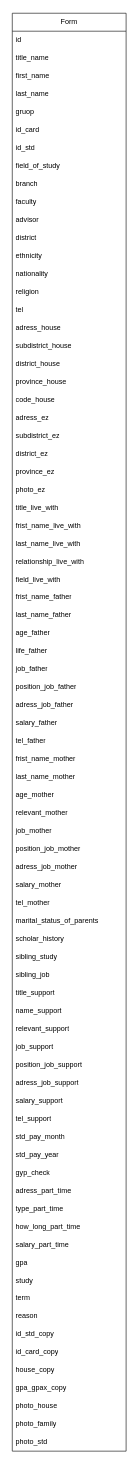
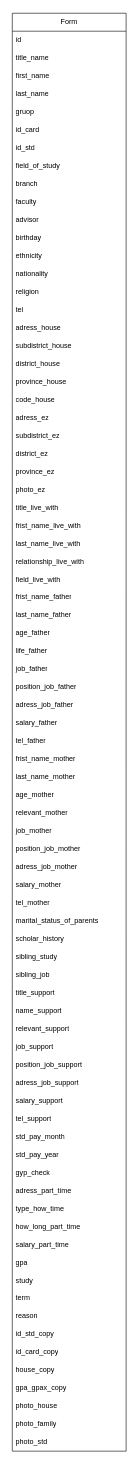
  <mxCell id="0" />
  <mxCell id="1" parent="0" />
  <mxCell id="2" value="Form" style="swimlane;fontStyle=0;childLayout=stackLayout;horizontal=1;startSize=30;horizontalStack=0;resizeParent=1;resizeParentMax=0;resizeLast=0;collapsible=1;marginBottom=0;whiteSpace=wrap;html=1;" vertex="1" parent="1"><mxGeometry x="20" y="20" width="190" height="2400" as="geometry" /></mxCell>
  <mxCell id="3" value="id" style="text;strokeColor=none;fillColor=none;align=left;verticalAlign=middle;spacingLeft=4;spacingRight=4;overflow=hidden;points=[[0,0.5],[1,0.5]];portConstraint=eastwest;rotatable=0;whiteSpace=wrap;html=1;" vertex="1" parent="2"><mxGeometry y="30" width="190" height="30" as="geometry" /></mxCell>
  <mxCell id="4" value="title_name" style="text;strokeColor=none;fillColor=none;align=left;verticalAlign=middle;spacingLeft=4;spacingRight=4;overflow=hidden;points=[[0,0.5],[1,0.5]];portConstraint=eastwest;rotatable=0;whiteSpace=wrap;html=1;" vertex="1" parent="2"><mxGeometry y="60" width="190" height="30" as="geometry" /></mxCell>
  <mxCell id="5" value="first_name" style="text;strokeColor=none;fillColor=none;align=left;verticalAlign=middle;spacingLeft=4;spacingRight=4;overflow=hidden;points=[[0,0.5],[1,0.5]];portConstraint=eastwest;rotatable=0;whiteSpace=wrap;html=1;" vertex="1" parent="2"><mxGeometry y="90" width="190" height="30" as="geometry" /></mxCell>
  <mxCell id="6" value="last_name&lt;br&gt;" style="text;strokeColor=none;fillColor=none;align=left;verticalAlign=middle;spacingLeft=4;spacingRight=4;overflow=hidden;points=[[0,0.5],[1,0.5]];portConstraint=eastwest;rotatable=0;whiteSpace=wrap;html=1;" vertex="1" parent="2"><mxGeometry y="120" width="190" height="30" as="geometry" /></mxCell>
  <mxCell id="7" value="gruop" style="text;strokeColor=none;fillColor=none;align=left;verticalAlign=middle;spacingLeft=4;spacingRight=4;overflow=hidden;points=[[0,0.5],[1,0.5]];portConstraint=eastwest;rotatable=0;whiteSpace=wrap;html=1;" vertex="1" parent="2"><mxGeometry y="150" width="190" height="30" as="geometry" /></mxCell>
  <mxCell id="8" value="id_card" style="text;strokeColor=none;fillColor=none;align=left;verticalAlign=middle;spacingLeft=4;spacingRight=4;overflow=hidden;points=[[0,0.5],[1,0.5]];portConstraint=eastwest;rotatable=0;whiteSpace=wrap;html=1;" vertex="1" parent="2"><mxGeometry y="180" width="190" height="30" as="geometry" /></mxCell>
  <mxCell id="9" value="id_std" style="text;strokeColor=none;fillColor=none;align=left;verticalAlign=middle;spacingLeft=4;spacingRight=4;overflow=hidden;points=[[0,0.5],[1,0.5]];portConstraint=eastwest;rotatable=0;whiteSpace=wrap;html=1;" vertex="1" parent="2"><mxGeometry y="210" width="190" height="30" as="geometry" /></mxCell>
  <mxCell id="10" value="field_of_study" style="text;strokeColor=none;fillColor=none;align=left;verticalAlign=middle;spacingLeft=4;spacingRight=4;overflow=hidden;points=[[0,0.5],[1,0.5]];portConstraint=eastwest;rotatable=0;whiteSpace=wrap;html=1;" vertex="1" parent="2"><mxGeometry y="240" width="190" height="30" as="geometry" /></mxCell>
  <mxCell id="11" value="branch" style="text;strokeColor=none;fillColor=none;align=left;verticalAlign=middle;spacingLeft=4;spacingRight=4;overflow=hidden;points=[[0,0.5],[1,0.5]];portConstraint=eastwest;rotatable=0;whiteSpace=wrap;html=1;" vertex="1" parent="2"><mxGeometry y="270" width="190" height="30" as="geometry" /></mxCell>
  <mxCell id="12" value="faculty" style="text;strokeColor=none;fillColor=none;align=left;verticalAlign=middle;spacingLeft=4;spacingRight=4;overflow=hidden;points=[[0,0.5],[1,0.5]];portConstraint=eastwest;rotatable=0;whiteSpace=wrap;html=1;" vertex="1" parent="2"><mxGeometry y="300" width="190" height="30" as="geometry" /></mxCell>
  <mxCell id="13" value="advisor" style="text;strokeColor=none;fillColor=none;align=left;verticalAlign=middle;spacingLeft=4;spacingRight=4;overflow=hidden;points=[[0,0.5],[1,0.5]];portConstraint=eastwest;rotatable=0;whiteSpace=wrap;html=1;" vertex="1" parent="2"><mxGeometry y="330" width="190" height="30" as="geometry" /></mxCell>
- <mxCell id="14" value="district" style="text;strokeColor=none;fillColor=none;align=left;verticalAlign=middle;spacingLeft=4;spacingRight=4;overflow=hidden;points=[[0,0.5],[1,0.5]];portConstraint=eastwest;rotatable=0;whiteSpace=wrap;html=1;" vertex="1" parent="2"><mxGeometry y="360" width="190" height="30" as="geometry" /></mxCell>
+ <mxCell id="14" value="birthday" style="text;strokeColor=none;fillColor=none;align=left;verticalAlign=middle;spacingLeft=4;spacingRight=4;overflow=hidden;points=[[0,0.5],[1,0.5]];portConstraint=eastwest;rotatable=0;whiteSpace=wrap;html=1;" vertex="1" parent="2"><mxGeometry y="360" width="190" height="30" as="geometry" /></mxCell>
  <mxCell id="15" value="ethnicity" style="text;strokeColor=none;fillColor=none;align=left;verticalAlign=middle;spacingLeft=4;spacingRight=4;overflow=hidden;points=[[0,0.5],[1,0.5]];portConstraint=eastwest;rotatable=0;whiteSpace=wrap;html=1;" vertex="1" parent="2"><mxGeometry y="390" width="190" height="30" as="geometry" /></mxCell>
  <mxCell id="16" value="nationality" style="text;strokeColor=none;fillColor=none;align=left;verticalAlign=middle;spacingLeft=4;spacingRight=4;overflow=hidden;points=[[0,0.5],[1,0.5]];portConstraint=eastwest;rotatable=0;whiteSpace=wrap;html=1;" vertex="1" parent="2"><mxGeometry y="420" width="190" height="30" as="geometry" /></mxCell>
  <mxCell id="17" value="religion" style="text;strokeColor=none;fillColor=none;align=left;verticalAlign=middle;spacingLeft=4;spacingRight=4;overflow=hidden;points=[[0,0.5],[1,0.5]];portConstraint=eastwest;rotatable=0;whiteSpace=wrap;html=1;" vertex="1" parent="2"><mxGeometry y="450" width="190" height="30" as="geometry" /></mxCell>
  <mxCell id="18" value="tel" style="text;strokeColor=none;fillColor=none;align=left;verticalAlign=middle;spacingLeft=4;spacingRight=4;overflow=hidden;points=[[0,0.5],[1,0.5]];portConstraint=eastwest;rotatable=0;whiteSpace=wrap;html=1;" vertex="1" parent="2"><mxGeometry y="480" width="190" height="30" as="geometry" /></mxCell>
  <mxCell id="19" value="adress_house" style="text;strokeColor=none;fillColor=none;align=left;verticalAlign=middle;spacingLeft=4;spacingRight=4;overflow=hidden;points=[[0,0.5],[1,0.5]];portConstraint=eastwest;rotatable=0;whiteSpace=wrap;html=1;" vertex="1" parent="2"><mxGeometry y="510" width="190" height="30" as="geometry" /></mxCell>
  <mxCell id="20" value="subdistrict_house" style="text;strokeColor=none;fillColor=none;align=left;verticalAlign=middle;spacingLeft=4;spacingRight=4;overflow=hidden;points=[[0,0.5],[1,0.5]];portConstraint=eastwest;rotatable=0;whiteSpace=wrap;html=1;" vertex="1" parent="2"><mxGeometry y="540" width="190" height="30" as="geometry" /></mxCell>
  <mxCell id="21" value="district_house" style="text;strokeColor=none;fillColor=none;align=left;verticalAlign=middle;spacingLeft=4;spacingRight=4;overflow=hidden;points=[[0,0.5],[1,0.5]];portConstraint=eastwest;rotatable=0;whiteSpace=wrap;html=1;" vertex="1" parent="2"><mxGeometry y="570" width="190" height="30" as="geometry" /></mxCell>
  <mxCell id="22" value="province_house" style="text;strokeColor=none;fillColor=none;align=left;verticalAlign=middle;spacingLeft=4;spacingRight=4;overflow=hidden;points=[[0,0.5],[1,0.5]];portConstraint=eastwest;rotatable=0;whiteSpace=wrap;html=1;" vertex="1" parent="2"><mxGeometry y="600" width="190" height="30" as="geometry" /></mxCell>
  <mxCell id="23" value="code_house" style="text;strokeColor=none;fillColor=none;align=left;verticalAlign=middle;spacingLeft=4;spacingRight=4;overflow=hidden;points=[[0,0.5],[1,0.5]];portConstraint=eastwest;rotatable=0;whiteSpace=wrap;html=1;" vertex="1" parent="2"><mxGeometry y="630" width="190" height="30" as="geometry" /></mxCell>
  <mxCell id="24" value="adress_ez" style="text;strokeColor=none;fillColor=none;align=left;verticalAlign=middle;spacingLeft=4;spacingRight=4;overflow=hidden;points=[[0,0.5],[1,0.5]];portConstraint=eastwest;rotatable=0;whiteSpace=wrap;html=1;" vertex="1" parent="2"><mxGeometry y="660" width="190" height="30" as="geometry" /></mxCell>
  <mxCell id="25" value="subdistrict_ez" style="text;strokeColor=none;fillColor=none;align=left;verticalAlign=middle;spacingLeft=4;spacingRight=4;overflow=hidden;points=[[0,0.5],[1,0.5]];portConstraint=eastwest;rotatable=0;whiteSpace=wrap;html=1;" vertex="1" parent="2"><mxGeometry y="690" width="190" height="30" as="geometry" /></mxCell>
  <mxCell id="26" value="district_ez" style="text;strokeColor=none;fillColor=none;align=left;verticalAlign=middle;spacingLeft=4;spacingRight=4;overflow=hidden;points=[[0,0.5],[1,0.5]];portConstraint=eastwest;rotatable=0;whiteSpace=wrap;html=1;" vertex="1" parent="2"><mxGeometry y="720" width="190" height="30" as="geometry" /></mxCell>
  <mxCell id="27" value="province_ez" style="text;strokeColor=none;fillColor=none;align=left;verticalAlign=middle;spacingLeft=4;spacingRight=4;overflow=hidden;points=[[0,0.5],[1,0.5]];portConstraint=eastwest;rotatable=0;whiteSpace=wrap;html=1;" vertex="1" parent="2"><mxGeometry y="750" width="190" height="30" as="geometry" /></mxCell>
  <mxCell id="28" value="photo_ez" style="text;strokeColor=none;fillColor=none;align=left;verticalAlign=middle;spacingLeft=4;spacingRight=4;overflow=hidden;points=[[0,0.5],[1,0.5]];portConstraint=eastwest;rotatable=0;whiteSpace=wrap;html=1;" vertex="1" parent="2"><mxGeometry y="780" width="190" height="30" as="geometry" /></mxCell>
  <mxCell id="29" value="title_live_with" style="text;strokeColor=none;fillColor=none;align=left;verticalAlign=middle;spacingLeft=4;spacingRight=4;overflow=hidden;points=[[0,0.5],[1,0.5]];portConstraint=eastwest;rotatable=0;whiteSpace=wrap;html=1;" vertex="1" parent="2"><mxGeometry y="810" width="190" height="30" as="geometry" /></mxCell>
  <mxCell id="30" value="frist_name_live_with" style="text;strokeColor=none;fillColor=none;align=left;verticalAlign=middle;spacingLeft=4;spacingRight=4;overflow=hidden;points=[[0,0.5],[1,0.5]];portConstraint=eastwest;rotatable=0;whiteSpace=wrap;html=1;" vertex="1" parent="2"><mxGeometry y="840" width="190" height="30" as="geometry" /></mxCell>
  <mxCell id="31" value="last_name_live_with" style="text;strokeColor=none;fillColor=none;align=left;verticalAlign=middle;spacingLeft=4;spacingRight=4;overflow=hidden;points=[[0,0.5],[1,0.5]];portConstraint=eastwest;rotatable=0;whiteSpace=wrap;html=1;" vertex="1" parent="2"><mxGeometry y="870" width="190" height="30" as="geometry" /></mxCell>
  <mxCell id="32" value="relationship_live_with" style="text;strokeColor=none;fillColor=none;align=left;verticalAlign=middle;spacingLeft=4;spacingRight=4;overflow=hidden;points=[[0,0.5],[1,0.5]];portConstraint=eastwest;rotatable=0;whiteSpace=wrap;html=1;" vertex="1" parent="2"><mxGeometry y="900" width="190" height="30" as="geometry" /></mxCell>
  <mxCell id="33" value="field_live_with" style="text;strokeColor=none;fillColor=none;align=left;verticalAlign=middle;spacingLeft=4;spacingRight=4;overflow=hidden;points=[[0,0.5],[1,0.5]];portConstraint=eastwest;rotatable=0;whiteSpace=wrap;html=1;" vertex="1" parent="2"><mxGeometry y="930" width="190" height="30" as="geometry" /></mxCell>
  <mxCell id="34" value="frist_name_father" style="text;strokeColor=none;fillColor=none;align=left;verticalAlign=middle;spacingLeft=4;spacingRight=4;overflow=hidden;points=[[0,0.5],[1,0.5]];portConstraint=eastwest;rotatable=0;whiteSpace=wrap;html=1;" vertex="1" parent="2"><mxGeometry y="960" width="190" height="30" as="geometry" /></mxCell>
  <mxCell id="35" value="last_name_father" style="text;strokeColor=none;fillColor=none;align=left;verticalAlign=middle;spacingLeft=4;spacingRight=4;overflow=hidden;points=[[0,0.5],[1,0.5]];portConstraint=eastwest;rotatable=0;whiteSpace=wrap;html=1;" vertex="1" parent="2"><mxGeometry y="990" width="190" height="30" as="geometry" /></mxCell>
  <mxCell id="36" value="age_father" style="text;strokeColor=none;fillColor=none;align=left;verticalAlign=middle;spacingLeft=4;spacingRight=4;overflow=hidden;points=[[0,0.5],[1,0.5]];portConstraint=eastwest;rotatable=0;whiteSpace=wrap;html=1;" vertex="1" parent="2"><mxGeometry y="1020" width="190" height="30" as="geometry" /></mxCell>
  <mxCell id="37" value="life_father" style="text;strokeColor=none;fillColor=none;align=left;verticalAlign=middle;spacingLeft=4;spacingRight=4;overflow=hidden;points=[[0,0.5],[1,0.5]];portConstraint=eastwest;rotatable=0;whiteSpace=wrap;html=1;" vertex="1" parent="2"><mxGeometry y="1050" width="190" height="30" as="geometry" /></mxCell>
  <mxCell id="38" value="job_father" style="text;strokeColor=none;fillColor=none;align=left;verticalAlign=middle;spacingLeft=4;spacingRight=4;overflow=hidden;points=[[0,0.5],[1,0.5]];portConstraint=eastwest;rotatable=0;whiteSpace=wrap;html=1;" vertex="1" parent="2"><mxGeometry y="1080" width="190" height="30" as="geometry" /></mxCell>
  <mxCell id="39" value="position_job_father" style="text;strokeColor=none;fillColor=none;align=left;verticalAlign=middle;spacingLeft=4;spacingRight=4;overflow=hidden;points=[[0,0.5],[1,0.5]];portConstraint=eastwest;rotatable=0;whiteSpace=wrap;html=1;" vertex="1" parent="2"><mxGeometry y="1110" width="190" height="30" as="geometry" /></mxCell>
  <mxCell id="40" value="adress_job_father" style="text;strokeColor=none;fillColor=none;align=left;verticalAlign=middle;spacingLeft=4;spacingRight=4;overflow=hidden;points=[[0,0.5],[1,0.5]];portConstraint=eastwest;rotatable=0;whiteSpace=wrap;html=1;" vertex="1" parent="2"><mxGeometry y="1140" width="190" height="30" as="geometry" /></mxCell>
  <mxCell id="41" value="salary_father" style="text;strokeColor=none;fillColor=none;align=left;verticalAlign=middle;spacingLeft=4;spacingRight=4;overflow=hidden;points=[[0,0.5],[1,0.5]];portConstraint=eastwest;rotatable=0;whiteSpace=wrap;html=1;" vertex="1" parent="2"><mxGeometry y="1170" width="190" height="30" as="geometry" /></mxCell>
  <mxCell id="42" value="tel_father" style="text;strokeColor=none;fillColor=none;align=left;verticalAlign=middle;spacingLeft=4;spacingRight=4;overflow=hidden;points=[[0,0.5],[1,0.5]];portConstraint=eastwest;rotatable=0;whiteSpace=wrap;html=1;" vertex="1" parent="2"><mxGeometry y="1200" width="190" height="30" as="geometry" /></mxCell>
  <mxCell id="43" value="frist_name_mother" style="text;strokeColor=none;fillColor=none;align=left;verticalAlign=middle;spacingLeft=4;spacingRight=4;overflow=hidden;points=[[0,0.5],[1,0.5]];portConstraint=eastwest;rotatable=0;whiteSpace=wrap;html=1;" vertex="1" parent="2"><mxGeometry y="1230" width="190" height="30" as="geometry" /></mxCell>
  <mxCell id="44" value="last_name_mother" style="text;strokeColor=none;fillColor=none;align=left;verticalAlign=middle;spacingLeft=4;spacingRight=4;overflow=hidden;points=[[0,0.5],[1,0.5]];portConstraint=eastwest;rotatable=0;whiteSpace=wrap;html=1;" vertex="1" parent="2"><mxGeometry y="1260" width="190" height="30" as="geometry" /></mxCell>
  <mxCell id="45" value="age_mother" style="text;strokeColor=none;fillColor=none;align=left;verticalAlign=middle;spacingLeft=4;spacingRight=4;overflow=hidden;points=[[0,0.5],[1,0.5]];portConstraint=eastwest;rotatable=0;whiteSpace=wrap;html=1;" vertex="1" parent="2"><mxGeometry y="1290" width="190" height="30" as="geometry" /></mxCell>
  <mxCell id="46" value="relevant_mother" style="text;strokeColor=none;fillColor=none;align=left;verticalAlign=middle;spacingLeft=4;spacingRight=4;overflow=hidden;points=[[0,0.5],[1,0.5]];portConstraint=eastwest;rotatable=0;whiteSpace=wrap;html=1;" vertex="1" parent="2"><mxGeometry y="1320" width="190" height="30" as="geometry" /></mxCell>
  <mxCell id="47" value="job_mother" style="text;strokeColor=none;fillColor=none;align=left;verticalAlign=middle;spacingLeft=4;spacingRight=4;overflow=hidden;points=[[0,0.5],[1,0.5]];portConstraint=eastwest;rotatable=0;whiteSpace=wrap;html=1;" vertex="1" parent="2"><mxGeometry y="1350" width="190" height="30" as="geometry" /></mxCell>
  <mxCell id="48" value="position_job_mother" style="text;strokeColor=none;fillColor=none;align=left;verticalAlign=middle;spacingLeft=4;spacingRight=4;overflow=hidden;points=[[0,0.5],[1,0.5]];portConstraint=eastwest;rotatable=0;whiteSpace=wrap;html=1;" vertex="1" parent="2"><mxGeometry y="1380" width="190" height="30" as="geometry" /></mxCell>
  <mxCell id="49" value="adress_job_mother" style="text;strokeColor=none;fillColor=none;align=left;verticalAlign=middle;spacingLeft=4;spacingRight=4;overflow=hidden;points=[[0,0.5],[1,0.5]];portConstraint=eastwest;rotatable=0;whiteSpace=wrap;html=1;" vertex="1" parent="2"><mxGeometry y="1410" width="190" height="30" as="geometry" /></mxCell>
  <mxCell id="50" value="salary_mother" style="text;strokeColor=none;fillColor=none;align=left;verticalAlign=middle;spacingLeft=4;spacingRight=4;overflow=hidden;points=[[0,0.5],[1,0.5]];portConstraint=eastwest;rotatable=0;whiteSpace=wrap;html=1;" vertex="1" parent="2"><mxGeometry y="1440" width="190" height="30" as="geometry" /></mxCell>
  <mxCell id="51" value="tel_mother" style="text;strokeColor=none;fillColor=none;align=left;verticalAlign=middle;spacingLeft=4;spacingRight=4;overflow=hidden;points=[[0,0.5],[1,0.5]];portConstraint=eastwest;rotatable=0;whiteSpace=wrap;html=1;" vertex="1" parent="2"><mxGeometry y="1470" width="190" height="30" as="geometry" /></mxCell>
  <mxCell id="52" value="marital_status_of_parents" style="text;strokeColor=none;fillColor=none;align=left;verticalAlign=middle;spacingLeft=4;spacingRight=4;overflow=hidden;points=[[0,0.5],[1,0.5]];portConstraint=eastwest;rotatable=0;whiteSpace=wrap;html=1;" vertex="1" parent="2"><mxGeometry y="1500" width="190" height="30" as="geometry" /></mxCell>
  <mxCell id="53" value="scholar_history" style="text;strokeColor=none;fillColor=none;align=left;verticalAlign=middle;spacingLeft=4;spacingRight=4;overflow=hidden;points=[[0,0.5],[1,0.5]];portConstraint=eastwest;rotatable=0;whiteSpace=wrap;html=1;" vertex="1" parent="2"><mxGeometry y="1530" width="190" height="30" as="geometry" /></mxCell>
  <mxCell id="54" value="sibling_study" style="text;strokeColor=none;fillColor=none;align=left;verticalAlign=middle;spacingLeft=4;spacingRight=4;overflow=hidden;points=[[0,0.5],[1,0.5]];portConstraint=eastwest;rotatable=0;whiteSpace=wrap;html=1;" vertex="1" parent="2"><mxGeometry y="1560" width="190" height="30" as="geometry" /></mxCell>
  <mxCell id="55" value="sibling_job" style="text;strokeColor=none;fillColor=none;align=left;verticalAlign=middle;spacingLeft=4;spacingRight=4;overflow=hidden;points=[[0,0.5],[1,0.5]];portConstraint=eastwest;rotatable=0;whiteSpace=wrap;html=1;" vertex="1" parent="2"><mxGeometry y="1590" width="190" height="30" as="geometry" /></mxCell>
  <mxCell id="56" value="title_support" style="text;strokeColor=none;fillColor=none;align=left;verticalAlign=middle;spacingLeft=4;spacingRight=4;overflow=hidden;points=[[0,0.5],[1,0.5]];portConstraint=eastwest;rotatable=0;whiteSpace=wrap;html=1;" vertex="1" parent="2"><mxGeometry y="1620" width="190" height="30" as="geometry" /></mxCell>
  <mxCell id="57" value="name_support" style="text;strokeColor=none;fillColor=none;align=left;verticalAlign=middle;spacingLeft=4;spacingRight=4;overflow=hidden;points=[[0,0.5],[1,0.5]];portConstraint=eastwest;rotatable=0;whiteSpace=wrap;html=1;" vertex="1" parent="2"><mxGeometry y="1650" width="190" height="30" as="geometry" /></mxCell>
  <mxCell id="58" value="relevant_support" style="text;strokeColor=none;fillColor=none;align=left;verticalAlign=middle;spacingLeft=4;spacingRight=4;overflow=hidden;points=[[0,0.5],[1,0.5]];portConstraint=eastwest;rotatable=0;whiteSpace=wrap;html=1;" vertex="1" parent="2"><mxGeometry y="1680" width="190" height="30" as="geometry" /></mxCell>
  <mxCell id="59" value="job_support" style="text;strokeColor=none;fillColor=none;align=left;verticalAlign=middle;spacingLeft=4;spacingRight=4;overflow=hidden;points=[[0,0.5],[1,0.5]];portConstraint=eastwest;rotatable=0;whiteSpace=wrap;html=1;" vertex="1" parent="2"><mxGeometry y="1710" width="190" height="30" as="geometry" /></mxCell>
  <mxCell id="60" value="position_job_support" style="text;strokeColor=none;fillColor=none;align=left;verticalAlign=middle;spacingLeft=4;spacingRight=4;overflow=hidden;points=[[0,0.5],[1,0.5]];portConstraint=eastwest;rotatable=0;whiteSpace=wrap;html=1;" vertex="1" parent="2"><mxGeometry y="1740" width="190" height="30" as="geometry" /></mxCell>
  <mxCell id="61" value="adress_job_support" style="text;strokeColor=none;fillColor=none;align=left;verticalAlign=middle;spacingLeft=4;spacingRight=4;overflow=hidden;points=[[0,0.5],[1,0.5]];portConstraint=eastwest;rotatable=0;whiteSpace=wrap;html=1;" vertex="1" parent="2"><mxGeometry y="1770" width="190" height="30" as="geometry" /></mxCell>
  <mxCell id="62" value="salary_support" style="text;strokeColor=none;fillColor=none;align=left;verticalAlign=middle;spacingLeft=4;spacingRight=4;overflow=hidden;points=[[0,0.5],[1,0.5]];portConstraint=eastwest;rotatable=0;whiteSpace=wrap;html=1;" vertex="1" parent="2"><mxGeometry y="1800" width="190" height="30" as="geometry" /></mxCell>
  <mxCell id="63" value="tel_support" style="text;strokeColor=none;fillColor=none;align=left;verticalAlign=middle;spacingLeft=4;spacingRight=4;overflow=hidden;points=[[0,0.5],[1,0.5]];portConstraint=eastwest;rotatable=0;whiteSpace=wrap;html=1;" vertex="1" parent="2"><mxGeometry y="1830" width="190" height="30" as="geometry" /></mxCell>
  <mxCell id="64" value="std_pay_month" style="text;strokeColor=none;fillColor=none;align=left;verticalAlign=middle;spacingLeft=4;spacingRight=4;overflow=hidden;points=[[0,0.5],[1,0.5]];portConstraint=eastwest;rotatable=0;whiteSpace=wrap;html=1;" vertex="1" parent="2"><mxGeometry y="1860" width="190" height="30" as="geometry" /></mxCell>
  <mxCell id="65" value="std_pay_year" style="text;strokeColor=none;fillColor=none;align=left;verticalAlign=middle;spacingLeft=4;spacingRight=4;overflow=hidden;points=[[0,0.5],[1,0.5]];portConstraint=eastwest;rotatable=0;whiteSpace=wrap;html=1;" vertex="1" parent="2"><mxGeometry y="1890" width="190" height="30" as="geometry" /></mxCell>
  <mxCell id="66" value="gyp_check" style="text;strokeColor=none;fillColor=none;align=left;verticalAlign=middle;spacingLeft=4;spacingRight=4;overflow=hidden;points=[[0,0.5],[1,0.5]];portConstraint=eastwest;rotatable=0;whiteSpace=wrap;html=1;" vertex="1" parent="2"><mxGeometry y="1920" width="190" height="30" as="geometry" /></mxCell>
  <mxCell id="67" value="adress_part_time" style="text;strokeColor=none;fillColor=none;align=left;verticalAlign=middle;spacingLeft=4;spacingRight=4;overflow=hidden;points=[[0,0.5],[1,0.5]];portConstraint=eastwest;rotatable=0;whiteSpace=wrap;html=1;" vertex="1" parent="2"><mxGeometry y="1950" width="190" height="30" as="geometry" /></mxCell>
- <mxCell id="68" value="type_part_time" style="text;strokeColor=none;fillColor=none;align=left;verticalAlign=middle;spacingLeft=4;spacingRight=4;overflow=hidden;points=[[0,0.5],[1,0.5]];portConstraint=eastwest;rotatable=0;whiteSpace=wrap;html=1;" vertex="1" parent="2"><mxGeometry y="1980" width="190" height="30" as="geometry" /></mxCell>
+ <mxCell id="68" value="type_how_time" style="text;strokeColor=none;fillColor=none;align=left;verticalAlign=middle;spacingLeft=4;spacingRight=4;overflow=hidden;points=[[0,0.5],[1,0.5]];portConstraint=eastwest;rotatable=0;whiteSpace=wrap;html=1;" vertex="1" parent="2"><mxGeometry y="1980" width="190" height="30" as="geometry" /></mxCell>
  <mxCell id="69" value="how_long_part_time" style="text;strokeColor=none;fillColor=none;align=left;verticalAlign=middle;spacingLeft=4;spacingRight=4;overflow=hidden;points=[[0,0.5],[1,0.5]];portConstraint=eastwest;rotatable=0;whiteSpace=wrap;html=1;" vertex="1" parent="2"><mxGeometry y="2010" width="190" height="30" as="geometry" /></mxCell>
  <mxCell id="70" value="salary_part_time" style="text;strokeColor=none;fillColor=none;align=left;verticalAlign=middle;spacingLeft=4;spacingRight=4;overflow=hidden;points=[[0,0.5],[1,0.5]];portConstraint=eastwest;rotatable=0;whiteSpace=wrap;html=1;" vertex="1" parent="2"><mxGeometry y="2040" width="190" height="30" as="geometry" /></mxCell>
  <mxCell id="71" value="gpa" style="text;strokeColor=none;fillColor=none;align=left;verticalAlign=middle;spacingLeft=4;spacingRight=4;overflow=hidden;points=[[0,0.5],[1,0.5]];portConstraint=eastwest;rotatable=0;whiteSpace=wrap;html=1;" vertex="1" parent="2"><mxGeometry y="2070" width="190" height="30" as="geometry" /></mxCell>
  <mxCell id="72" value="study" style="text;strokeColor=none;fillColor=none;align=left;verticalAlign=middle;spacingLeft=4;spacingRight=4;overflow=hidden;points=[[0,0.5],[1,0.5]];portConstraint=eastwest;rotatable=0;whiteSpace=wrap;html=1;" vertex="1" parent="2"><mxGeometry y="2100" width="190" height="30" as="geometry" /></mxCell>
  <mxCell id="73" value="term" style="text;strokeColor=none;fillColor=none;align=left;verticalAlign=middle;spacingLeft=4;spacingRight=4;overflow=hidden;points=[[0,0.5],[1,0.5]];portConstraint=eastwest;rotatable=0;whiteSpace=wrap;html=1;" vertex="1" parent="2"><mxGeometry y="2130" width="190" height="30" as="geometry" /></mxCell>
  <mxCell id="74" value="reason" style="text;strokeColor=none;fillColor=none;align=left;verticalAlign=middle;spacingLeft=4;spacingRight=4;overflow=hidden;points=[[0,0.5],[1,0.5]];portConstraint=eastwest;rotatable=0;whiteSpace=wrap;html=1;" vertex="1" parent="2"><mxGeometry y="2160" width="190" height="30" as="geometry" /></mxCell>
  <mxCell id="75" value="id_std_copy" style="text;strokeColor=none;fillColor=none;align=left;verticalAlign=middle;spacingLeft=4;spacingRight=4;overflow=hidden;points=[[0,0.5],[1,0.5]];portConstraint=eastwest;rotatable=0;whiteSpace=wrap;html=1;" vertex="1" parent="2"><mxGeometry y="2190" width="190" height="30" as="geometry" /></mxCell>
  <mxCell id="76" value="id_card_copy" style="text;strokeColor=none;fillColor=none;align=left;verticalAlign=middle;spacingLeft=4;spacingRight=4;overflow=hidden;points=[[0,0.5],[1,0.5]];portConstraint=eastwest;rotatable=0;whiteSpace=wrap;html=1;" vertex="1" parent="2"><mxGeometry y="2220" width="190" height="30" as="geometry" /></mxCell>
  <mxCell id="77" value="house_copy" style="text;strokeColor=none;fillColor=none;align=left;verticalAlign=middle;spacingLeft=4;spacingRight=4;overflow=hidden;points=[[0,0.5],[1,0.5]];portConstraint=eastwest;rotatable=0;whiteSpace=wrap;html=1;" vertex="1" parent="2"><mxGeometry y="2250" width="190" height="30" as="geometry" /></mxCell>
  <mxCell id="78" value="gpa_gpax_copy" style="text;strokeColor=none;fillColor=none;align=left;verticalAlign=middle;spacingLeft=4;spacingRight=4;overflow=hidden;points=[[0,0.5],[1,0.5]];portConstraint=eastwest;rotatable=0;whiteSpace=wrap;html=1;" vertex="1" parent="2"><mxGeometry y="2280" width="190" height="30" as="geometry" /></mxCell>
  <mxCell id="79" value="photo_house" style="text;strokeColor=none;fillColor=none;align=left;verticalAlign=middle;spacingLeft=4;spacingRight=4;overflow=hidden;points=[[0,0.5],[1,0.5]];portConstraint=eastwest;rotatable=0;whiteSpace=wrap;html=1;" vertex="1" parent="2"><mxGeometry y="2310" width="190" height="30" as="geometry" /></mxCell>
  <mxCell id="80" value="photo_family" style="text;strokeColor=none;fillColor=none;align=left;verticalAlign=middle;spacingLeft=4;spacingRight=4;overflow=hidden;points=[[0,0.5],[1,0.5]];portConstraint=eastwest;rotatable=0;whiteSpace=wrap;html=1;" vertex="1" parent="2"><mxGeometry y="2340" width="190" height="30" as="geometry" /></mxCell>
  <mxCell id="81" value="photo_std" style="text;strokeColor=none;fillColor=none;align=left;verticalAlign=middle;spacingLeft=4;spacingRight=4;overflow=hidden;points=[[0,0.5],[1,0.5]];portConstraint=eastwest;rotatable=0;whiteSpace=wrap;html=1;" vertex="1" parent="2"><mxGeometry y="2370" width="190" height="30" as="geometry" /></mxCell>
